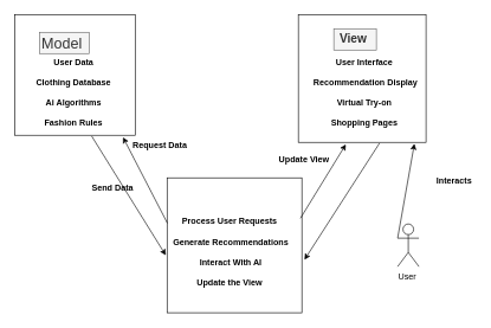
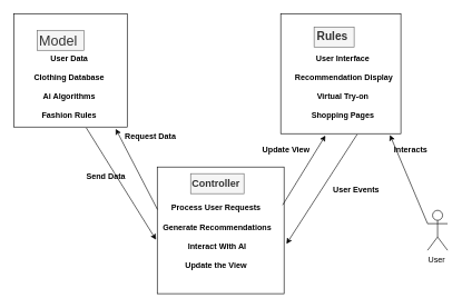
  <mxCell id="0" />
  <mxCell id="1" parent="0" />
  <mxCell id="2" value="" style="whiteSpace=wrap;html=1;aspect=fixed;" vertex="1" parent="1"><mxGeometry x="20" y="20" width="170" height="170" as="geometry" /></mxCell>
  <mxCell id="3" value="&lt;font style=&quot;font-size: 21px;&quot;&gt;Model&amp;nbsp;&lt;/font&gt;" style="text;html=1;align=center;verticalAlign=middle;whiteSpace=wrap;rounded=0;fillColor=#f5f5f5;fontColor=#333333;strokeColor=#666666;" vertex="1" parent="1"><mxGeometry x="55" y="45" width="70" height="30" as="geometry" /></mxCell>
  <mxCell id="4" value="User Data&amp;nbsp;&lt;div&gt;&lt;br&gt;&lt;/div&gt;&lt;div&gt;Clothing Database&amp;nbsp;&lt;/div&gt;&lt;div&gt;&lt;br&gt;&lt;/div&gt;&lt;div&gt;Ai Algorithms&amp;nbsp;&lt;/div&gt;&lt;div&gt;&lt;br&gt;&lt;/div&gt;&lt;div&gt;Fashion Rules&amp;nbsp;&lt;/div&gt;" style="text;html=1;align=center;verticalAlign=middle;whiteSpace=wrap;rounded=0;fontStyle=1" vertex="1" parent="1"><mxGeometry x="40" y="82.5" width="130" height="95" as="geometry" /></mxCell>
  <mxCell id="5" value="" style="whiteSpace=wrap;html=1;aspect=fixed;" vertex="1" parent="1"><mxGeometry x="235" y="250" width="190" height="190" as="geometry" /></mxCell>
  <mxCell id="6" value="" style="endArrow=classic;html=1;rounded=0;exitX=0.639;exitY=1.007;exitDx=0;exitDy=0;exitPerimeter=0;entryX=-0.01;entryY=0.574;entryDx=0;entryDy=0;entryPerimeter=0;" edge="1" parent="1" source="2" target="5"><mxGeometry width="50" height="50" relative="1" as="geometry"><mxPoint x="120" y="270" as="sourcePoint" /><mxPoint x="170" y="220" as="targetPoint" /></mxGeometry></mxCell>
  <mxCell id="7" value="" style="endArrow=classic;html=1;rounded=0;exitX=0.002;exitY=0.336;exitDx=0;exitDy=0;entryX=0.899;entryY=1.017;entryDx=0;entryDy=0;entryPerimeter=0;exitPerimeter=0;" edge="1" parent="1" source="5" target="2"><mxGeometry width="50" height="50" relative="1" as="geometry"><mxPoint x="190" y="240" as="sourcePoint" /><mxPoint x="240" y="190" as="targetPoint" /></mxGeometry></mxCell>
  <mxCell id="8" value="&lt;b&gt;Send Data&amp;nbsp;&lt;/b&gt;" style="text;html=1;align=center;verticalAlign=middle;whiteSpace=wrap;rounded=0;" vertex="1" parent="1"><mxGeometry x="120" y="250" width="80" height="30" as="geometry" /></mxCell>
  <mxCell id="9" value="&lt;b&gt;Request Data&lt;/b&gt;" style="text;html=1;align=center;verticalAlign=middle;whiteSpace=wrap;rounded=0;" vertex="1" parent="1"><mxGeometry x="180" y="190" width="90" height="30" as="geometry" /></mxCell>
+ <mxCell id="10" value="&lt;b&gt;&lt;font style=&quot;font-size: 15px;&quot;&gt;Controller&amp;nbsp;&lt;/font&gt;&lt;/b&gt;" style="text;html=1;align=center;verticalAlign=middle;whiteSpace=wrap;rounded=0;fillColor=#f5f5f5;fontColor=#333333;strokeColor=#666666;" vertex="1" parent="1"><mxGeometry x="285" y="260" width="80" height="30" as="geometry" /></mxCell>
  <mxCell id="11" value="Process User Requests&amp;nbsp;&lt;div&gt;&lt;br&gt;&lt;/div&gt;&lt;div&gt;Generate Recommendations&lt;/div&gt;&lt;div&gt;&lt;br&gt;&lt;/div&gt;&lt;div&gt;Interact With AI&lt;/div&gt;&lt;div&gt;&lt;br&gt;&lt;/div&gt;&lt;div&gt;Update the View&amp;nbsp;&lt;/div&gt;" style="text;html=1;align=center;verticalAlign=middle;whiteSpace=wrap;rounded=0;fontStyle=1" vertex="1" parent="1"><mxGeometry x="235" y="330" width="180" height="50" as="geometry" /></mxCell>
  <mxCell id="12" value="" style="whiteSpace=wrap;html=1;aspect=fixed;" vertex="1" parent="1"><mxGeometry x="420" y="20" width="180" height="180" as="geometry" /></mxCell>
- <mxCell id="13" value="&lt;b&gt;&lt;font style=&quot;font-size: 17px;&quot;&gt;View&amp;nbsp;&lt;/font&gt;&lt;/b&gt;" style="text;html=1;align=center;verticalAlign=middle;whiteSpace=wrap;rounded=0;fillColor=#f5f5f5;fontColor=#333333;strokeColor=#666666;" vertex="1" parent="1"><mxGeometry x="470" y="40" width="60" height="30" as="geometry" /></mxCell>
+ <mxCell id="13" value="&lt;b&gt;&lt;font style=&quot;font-size: 17px;&quot;&gt;Rules&amp;nbsp;&lt;/font&gt;&lt;/b&gt;" style="text;html=1;align=center;verticalAlign=middle;whiteSpace=wrap;rounded=0;fillColor=#f5f5f5;fontColor=#333333;strokeColor=#666666;" vertex="1" parent="1"><mxGeometry x="470" y="40" width="60" height="30" as="geometry" /></mxCell>
  <mxCell id="14" value="&lt;b&gt;User Interface&amp;nbsp;&lt;/b&gt;&lt;div&gt;&lt;b&gt;&lt;br&gt;&lt;/b&gt;&lt;/div&gt;&lt;div&gt;&lt;b&gt;Recommendation Display&lt;/b&gt;&lt;/div&gt;&lt;div&gt;&lt;b&gt;&lt;br&gt;&lt;/b&gt;&lt;/div&gt;&lt;div&gt;&lt;b&gt;Virtual Try-on&amp;nbsp;&lt;/b&gt;&lt;/div&gt;&lt;div&gt;&lt;b&gt;&lt;br&gt;&lt;/b&gt;&lt;/div&gt;&lt;div&gt;&lt;b&gt;Shopping Pages&amp;nbsp;&lt;/b&gt;&lt;/div&gt;" style="text;html=1;align=center;verticalAlign=middle;whiteSpace=wrap;rounded=0;" vertex="1" parent="1"><mxGeometry x="430" y="115" width="170" height="30" as="geometry" /></mxCell>
  <mxCell id="15" value="" style="endArrow=classic;html=1;rounded=0;entryX=0.372;entryY=1.016;entryDx=0;entryDy=0;entryPerimeter=0;exitX=0.989;exitY=0.3;exitDx=0;exitDy=0;exitPerimeter=0;" edge="1" parent="1" source="5" target="12"><mxGeometry width="50" height="50" relative="1" as="geometry"><mxPoint x="430" y="300" as="sourcePoint" /><mxPoint x="470" y="250" as="targetPoint" /></mxGeometry></mxCell>
  <mxCell id="16" value="&lt;b&gt;Update View&amp;nbsp;&lt;/b&gt;" style="text;html=1;align=center;verticalAlign=middle;whiteSpace=wrap;rounded=0;" vertex="1" parent="1"><mxGeometry x="390" y="210" width="80" height="30" as="geometry" /></mxCell>
  <mxCell id="17" value="" style="endArrow=classic;html=1;rounded=0;entryX=1.019;entryY=0.607;entryDx=0;entryDy=0;entryPerimeter=0;exitX=0.636;exitY=1.006;exitDx=0;exitDy=0;exitPerimeter=0;" edge="1" parent="1" source="12" target="5"><mxGeometry width="50" height="50" relative="1" as="geometry"><mxPoint x="530" y="210" as="sourcePoint" /><mxPoint x="620" y="280" as="targetPoint" /></mxGeometry></mxCell>
- <mxCell id="19" value="User&amp;nbsp;" style="shape=umlActor;verticalLabelPosition=bottom;verticalAlign=top;html=1;outlineConnect=0;" vertex="1" parent="1"><mxGeometry x="560" y="315" width="30" height="60" as="geometry" /></mxCell>
+ <mxCell id="18" value="&lt;b&gt;User Events&amp;nbsp;&lt;/b&gt;" style="text;html=1;align=center;verticalAlign=middle;whiteSpace=wrap;rounded=0;" vertex="1" parent="1"><mxGeometry x="490" y="270" width="90" height="30" as="geometry" /></mxCell>
+ <mxCell id="19" value="User&amp;nbsp;" style="shape=umlActor;verticalLabelPosition=bottom;verticalAlign=top;html=1;outlineConnect=0;" vertex="1" parent="1"><mxGeometry x="640" y="315" width="30" height="60" as="geometry" /></mxCell>
  <mxCell id="20" value="" style="endArrow=classic;html=1;rounded=0;entryX=0.909;entryY=1.011;entryDx=0;entryDy=0;entryPerimeter=0;exitX=0;exitY=0.333;exitDx=0;exitDy=0;exitPerimeter=0;" edge="1" parent="1" source="19" target="12"><mxGeometry width="50" height="50" relative="1" as="geometry"><mxPoint x="630" y="300" as="sourcePoint" /><mxPoint x="680" y="250" as="targetPoint" /></mxGeometry></mxCell>
- <mxCell id="21" value="&lt;b&gt;Interacts&lt;/b&gt;" style="text;html=1;align=center;verticalAlign=middle;whiteSpace=wrap;rounded=0;" vertex="1" parent="1"><mxGeometry x="610" y="240" width="60" height="30" as="geometry" /></mxCell>
+ <mxCell id="21" value="&lt;b&gt;Interacts&lt;/b&gt;" style="text;html=1;align=center;verticalAlign=middle;whiteSpace=wrap;rounded=0;" vertex="1" parent="1"><mxGeometry x="585" y="210" width="60" height="30" as="geometry" /></mxCell>
